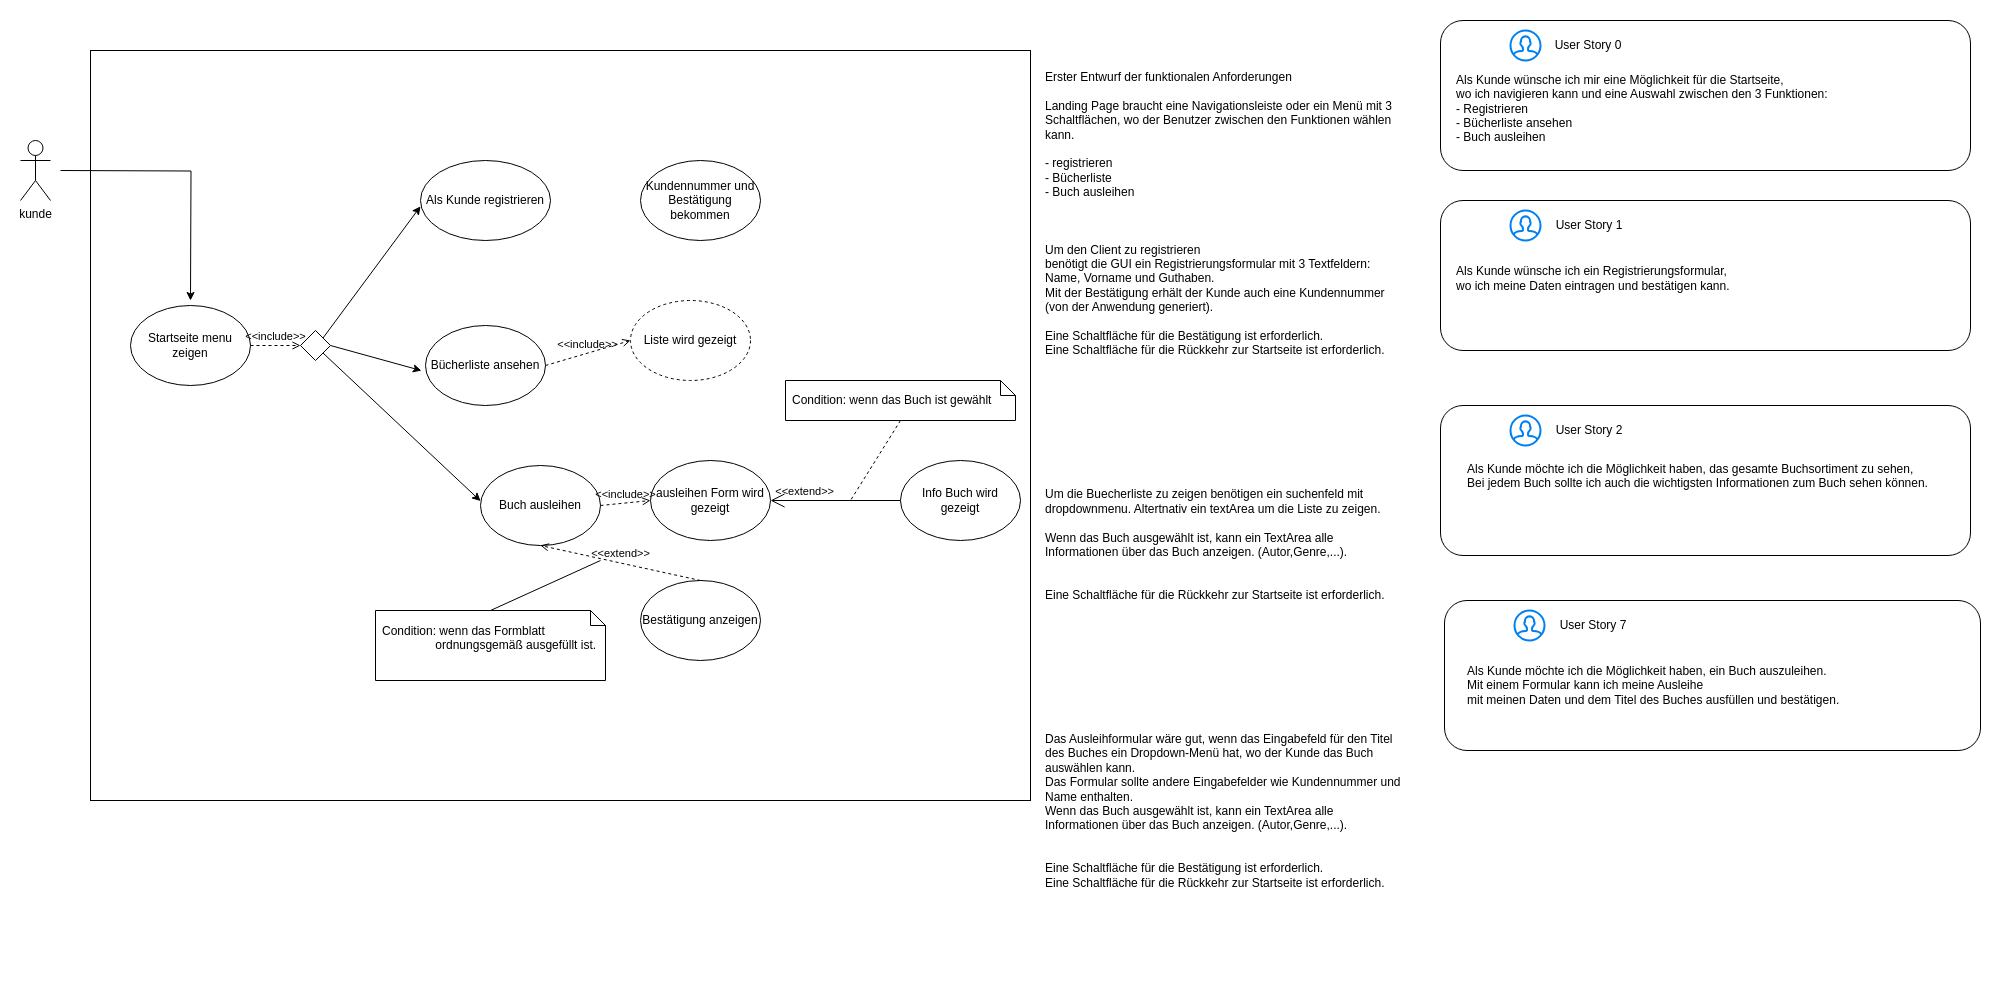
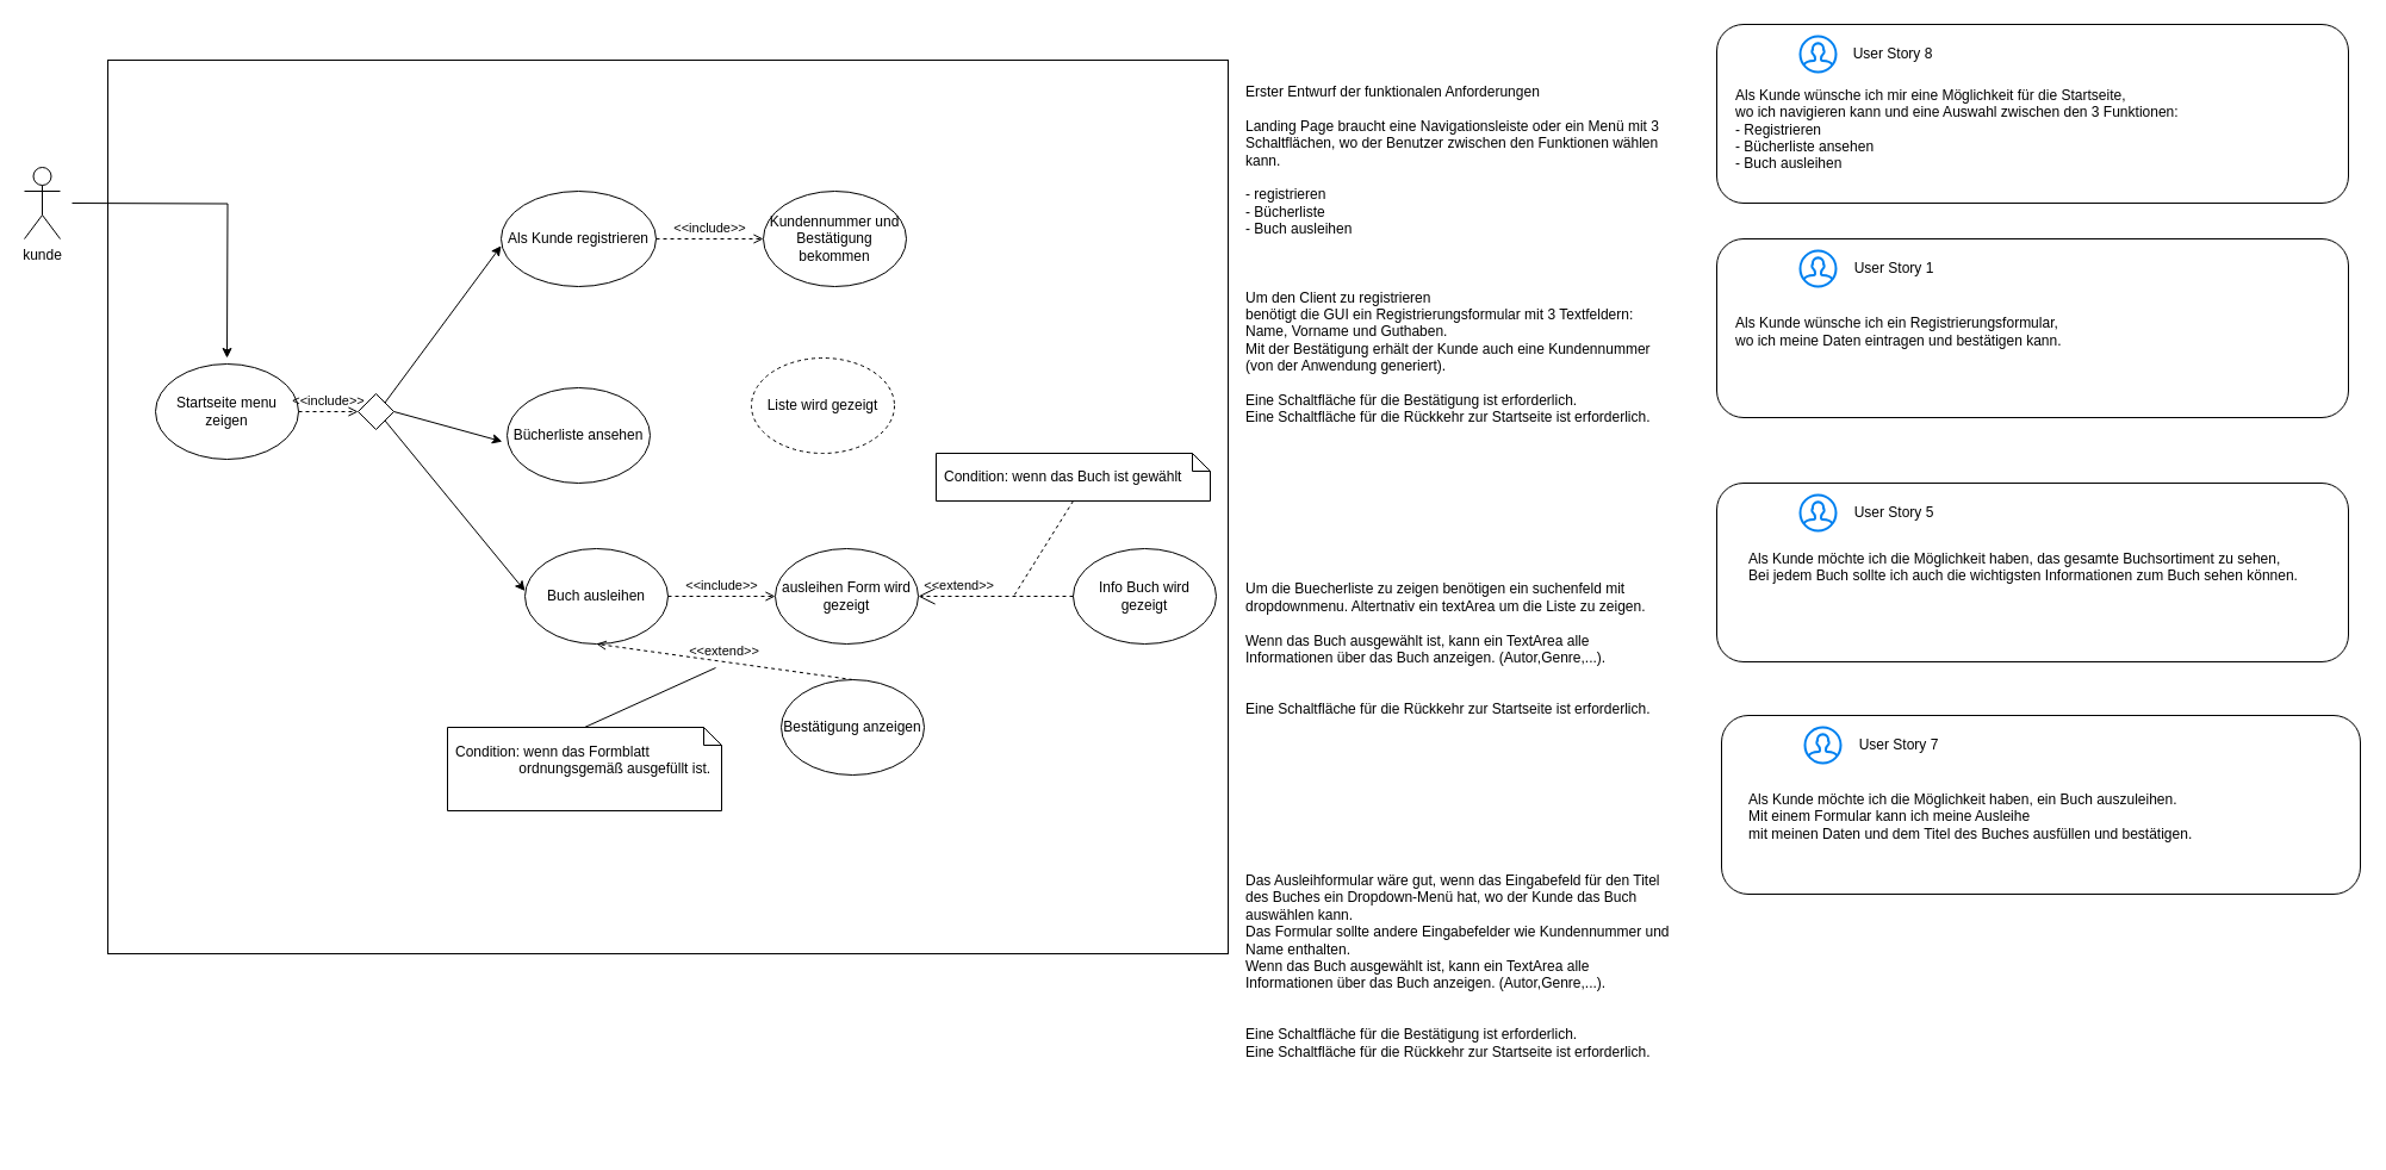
  <mxCell id="0" />
  <mxCell id="1" parent="0" />
  <mxCell id="2" value="" style="rounded=1;whiteSpace=wrap;html=1;" vertex="1" parent="1"><mxGeometry x="1440" y="20" width="530" height="150" as="geometry" /></mxCell>
  <mxCell id="3" value="" style="rounded=0;whiteSpace=wrap;html=1;" vertex="1" parent="1"><mxGeometry x="90" y="50" width="940" height="750" as="geometry" /></mxCell>
  <mxCell id="4" style="edgeStyle=orthogonalEdgeStyle;rounded=0;orthogonalLoop=1;jettySize=auto;html=1;" edge="1" parent="1"><mxGeometry relative="1" as="geometry"><mxPoint x="190" y="300" as="targetPoint" /><mxPoint x="60" y="170" as="sourcePoint" /></mxGeometry></mxCell>
  <mxCell id="5" value="&lt;div&gt;kunde&lt;/div&gt;&lt;div&gt;&lt;br&gt;&lt;/div&gt;" style="shape=umlActor;verticalLabelPosition=bottom;verticalAlign=top;html=1;" vertex="1" parent="1"><mxGeometry x="20" y="140" width="30" height="60" as="geometry" /></mxCell>
  <mxCell id="6" value="Als Kunde registrieren" style="ellipse;whiteSpace=wrap;html=1;" vertex="1" parent="1"><mxGeometry x="420" y="160" width="130" height="80" as="geometry" /></mxCell>
  <mxCell id="7" value="Kundennummer und Bestätigung bekommen" style="ellipse;whiteSpace=wrap;html=1;" vertex="1" parent="1"><mxGeometry x="640" y="160" width="120" height="80" as="geometry" /></mxCell>
+ <mxCell id="8" value="&amp;lt;&amp;lt;include&amp;gt;&amp;gt;" style="html=1;verticalAlign=bottom;labelBackgroundColor=none;endArrow=open;endFill=0;dashed=1;rounded=0;exitX=1;exitY=0.5;exitDx=0;exitDy=0;entryX=0;entryY=0.5;entryDx=0;entryDy=0;" edge="1" parent="1" source="6" target="7"><mxGeometry width="160" relative="1" as="geometry"><mxPoint x="410" y="400" as="sourcePoint" /><mxPoint x="570" y="400" as="targetPoint" /></mxGeometry></mxCell>
  <mxCell id="9" value="Bücherliste ansehen&lt;br&gt;" style="ellipse;whiteSpace=wrap;html=1;" vertex="1" parent="1"><mxGeometry x="425" y="325" width="120" height="80" as="geometry" /></mxCell>
- <mxCell id="10" value="Buch ausleihen" style="ellipse;whiteSpace=wrap;html=1;" vertex="1" parent="1"><mxGeometry x="480" y="465" width="120" height="80" as="geometry" /></mxCell>
- <mxCell id="11" value="Bestätigung anzeigen" style="ellipse;whiteSpace=wrap;html=1;" vertex="1" parent="1"><mxGeometry x="640" y="580" width="120" height="80" as="geometry" /></mxCell>
+ <mxCell id="10" value="Buch ausleihen" style="ellipse;whiteSpace=wrap;html=1;" vertex="1" parent="1"><mxGeometry x="440" y="460" width="120" height="80" as="geometry" /></mxCell>
+ <mxCell id="11" value="Bestätigung anzeigen" style="ellipse;whiteSpace=wrap;html=1;" vertex="1" parent="1"><mxGeometry x="655" y="570" width="120" height="80" as="geometry" /></mxCell>
  <mxCell id="12" value="Liste wird gezeigt" style="ellipse;whiteSpace=wrap;html=1;dashed=1;" vertex="1" parent="1"><mxGeometry x="630" y="300" width="120" height="80" as="geometry" /></mxCell>
- <mxCell id="13" value="&amp;lt;&amp;lt;include&amp;gt;&amp;gt;" style="html=1;verticalAlign=bottom;labelBackgroundColor=none;endArrow=open;endFill=0;dashed=1;rounded=0;entryX=0;entryY=0.5;entryDx=0;entryDy=0;exitX=1;exitY=0.5;exitDx=0;exitDy=0;" edge="1" parent="1" source="9" target="12"><mxGeometry width="160" relative="1" as="geometry"><mxPoint x="410" y="400" as="sourcePoint" /><mxPoint x="570" y="400" as="targetPoint" /></mxGeometry></mxCell>
  <mxCell id="14" value="&lt;div&gt;Erster Entwurf der funktionalen Anforderungen&lt;/div&gt;&lt;div&gt;&lt;br&gt;&lt;/div&gt;&lt;div&gt;Landing Page braucht eine Navigationsleiste oder ein Menü mit 3 Schaltflächen, wo der Benutzer zwischen den Funktionen wählen kann.&lt;br&gt;&lt;br&gt;&lt;/div&gt;&lt;div&gt;- registrieren &lt;br&gt;&lt;/div&gt;&lt;div&gt;- Bücherliste &lt;br&gt;&lt;/div&gt;&lt;div&gt;- Buch ausleihen &lt;br&gt;&lt;/div&gt;&lt;div&gt;&lt;br&gt;&lt;/div&gt;&lt;br&gt;&lt;div&gt;&lt;br&gt;&lt;/div&gt;&lt;div&gt;Um den Client zu registrieren&lt;/div&gt;benötigt die GUI ein Registrierungsformular mit 3 Textfeldern: Name, Vorname und Guthaben.&lt;br&gt;&lt;div&gt;Mit der Bestätigung erhält der Kunde auch eine Kundennummer (von der Anwendung generiert).&lt;/div&gt;&lt;div&gt;&lt;br&gt;&lt;/div&gt;&lt;div&gt;Eine Schaltfläche für die Bestätigung ist erforderlich.&lt;/div&gt;&lt;div&gt;Eine Schaltfläche für die Rückkehr zur Startseite ist erforderlich.&lt;/div&gt;&lt;br&gt;&lt;br&gt;&lt;div&gt;&lt;br&gt;&lt;/div&gt;&lt;div&gt;&lt;br&gt;&lt;/div&gt;&lt;div&gt;&lt;br&gt;&lt;/div&gt;&lt;div&gt;&lt;br&gt;&lt;/div&gt;&lt;div&gt;&lt;br&gt;&lt;/div&gt;&lt;div&gt;&lt;br&gt;&lt;/div&gt;&lt;div&gt;&lt;br&gt;&lt;/div&gt;&lt;div&gt;Um die Buecherliste zu zeigen benötigen ein suchenfeld mit dropdownmenu. Altertnativ ein textArea um die Liste zu zeigen. &lt;br&gt;&lt;/div&gt;&lt;div&gt;&lt;br&gt;&lt;/div&gt;&lt;div&gt;Wenn das Buch ausgewählt ist, kann ein TextArea alle Informationen über das Buch anzeigen. (Autor,Genre,...).&lt;/div&gt;&lt;div&gt;&lt;br&gt;&lt;/div&gt;&lt;div&gt;&lt;br&gt;&lt;/div&gt;&lt;div&gt;Eine Schaltfläche für die Rückkehr zur Startseite ist erforderlich.&lt;/div&gt;&lt;div&gt;&lt;br&gt;&lt;/div&gt;&lt;div&gt;&lt;br&gt;&lt;/div&gt;&lt;div&gt;&lt;br&gt;&lt;/div&gt;&lt;div&gt;&lt;br&gt;&lt;/div&gt;&lt;div&gt;&lt;br&gt;&lt;/div&gt;&lt;div&gt;&lt;br&gt;&lt;/div&gt;&lt;div&gt;&lt;br&gt;&lt;/div&gt;&lt;div&gt;&lt;br&gt;&lt;/div&gt;&lt;div&gt;&lt;br&gt;&lt;/div&gt;Das Ausleihformular wäre gut, wenn das Eingabefeld für den Titel des Buches ein Dropdown-Menü hat, wo der Kunde das Buch auswählen kann.&lt;br&gt;Das Formular sollte andere Eingabefelder wie Kundennummer und Name enthalten.&lt;br&gt;&lt;div&gt;Wenn das Buch ausgewählt ist, kann ein TextArea alle Informationen über das Buch anzeigen. (Autor,Genre,...).&lt;/div&gt;&lt;br&gt;&lt;div&gt;&lt;br&gt;&lt;/div&gt;&lt;div&gt;Eine Schaltfläche für die Bestätigung ist erforderlich.&lt;/div&gt;&lt;div&gt;Eine Schaltfläche für die Rückkehr zur Startseite ist erforderlich.&lt;br&gt;&lt;br&gt;&lt;br&gt;&lt;br&gt;&lt;br&gt;&lt;br&gt;&lt;/div&gt;" style="text;html=1;strokeColor=none;fillColor=none;spacing=5;spacingTop=-20;whiteSpace=wrap;overflow=hidden;rounded=0;" vertex="1" parent="1"><mxGeometry x="1040" y="80" width="370" height="880" as="geometry" /></mxCell>
  <mxCell id="15" value="ausleihen Form wird gezeigt" style="ellipse;whiteSpace=wrap;html=1;" vertex="1" parent="1"><mxGeometry x="650" y="460" width="120" height="80" as="geometry" /></mxCell>
  <mxCell id="16" value="&amp;lt;&amp;lt;include&amp;gt;&amp;gt;" style="html=1;verticalAlign=bottom;labelBackgroundColor=none;endArrow=open;endFill=0;dashed=1;rounded=0;exitX=1;exitY=0.5;exitDx=0;exitDy=0;entryX=0;entryY=0.5;entryDx=0;entryDy=0;" edge="1" parent="1" source="10" target="15"><mxGeometry width="160" relative="1" as="geometry"><mxPoint x="600" y="320" as="sourcePoint" /><mxPoint x="760" y="320" as="targetPoint" /></mxGeometry></mxCell>
  <mxCell id="17" value="&amp;lt;&amp;lt;extend&amp;gt;&amp;gt;" style="html=1;verticalAlign=bottom;labelBackgroundColor=none;endArrow=open;endFill=0;dashed=1;rounded=0;exitX=0.5;exitY=0;exitDx=0;exitDy=0;entryX=0.5;entryY=1;entryDx=0;entryDy=0;" edge="1" parent="1" source="11" target="10"><mxGeometry width="160" relative="1" as="geometry"><mxPoint x="600" y="320" as="sourcePoint" /><mxPoint x="760" y="320" as="targetPoint" /></mxGeometry></mxCell>
  <mxCell id="18" value="Condition: wenn das Formblatt                 ordnungsgemäß ausgefüllt ist.&#10;" style="shape=note;size=15;spacingLeft=5;align=left;whiteSpace=wrap;" vertex="1" parent="1"><mxGeometry x="375" y="610" width="230" height="70" as="geometry" /></mxCell>
  <mxCell id="19" value="" style="endArrow=none;html=1;rounded=0;exitX=0.5;exitY=0;exitDx=0;exitDy=0;exitPerimeter=0;" edge="1" parent="1" source="18"><mxGeometry width="50" height="50" relative="1" as="geometry"><mxPoint x="650" y="350" as="sourcePoint" /><mxPoint x="600" y="560" as="targetPoint" /></mxGeometry></mxCell>
  <mxCell id="20" value="Info Buch wird gezeigt" style="ellipse;whiteSpace=wrap;html=1;" vertex="1" parent="1"><mxGeometry x="900" y="460" width="120" height="80" as="geometry" /></mxCell>
  <mxCell id="21" value="Condition: wenn das Buch ist gewählt" style="shape=note;size=15;spacingLeft=5;align=left;whiteSpace=wrap;" vertex="1" parent="1"><mxGeometry x="785" y="380" width="230" height="40" as="geometry" /></mxCell>
- <mxCell id="22" value="&amp;lt;&amp;lt;extend&amp;gt;&amp;gt;" style="align=right;html=1;verticalAlign=bottom;rounded=0;labelBackgroundColor=none;endArrow=open;endSize=12;dashed=0;exitX=0;exitY=0.5;exitDx=0;exitDy=0;entryX=1;entryY=0.5;entryDx=0;entryDy=0;" edge="1" parent="1" source="20" target="15"><mxGeometry relative="1" as="geometry"><mxPoint x="750" y="460" as="targetPoint" /><mxPoint x="910" y="460" as="sourcePoint" /></mxGeometry></mxCell>
+ <mxCell id="22" value="&amp;lt;&amp;lt;extend&amp;gt;&amp;gt;" style="align=right;html=1;verticalAlign=bottom;rounded=0;labelBackgroundColor=none;endArrow=open;endSize=12;dashed=1;exitX=0;exitY=0.5;exitDx=0;exitDy=0;entryX=1;entryY=0.5;entryDx=0;entryDy=0;" edge="1" parent="1" source="20" target="15"><mxGeometry relative="1" as="geometry"><mxPoint x="750" y="460" as="targetPoint" /><mxPoint x="910" y="460" as="sourcePoint" /></mxGeometry></mxCell>
  <mxCell id="23" value="" style="edgeStyle=none;html=1;endArrow=none;rounded=0;labelBackgroundColor=none;dashed=1;exitX=0.5;exitY=1;" edge="1" source="21" parent="1"><mxGeometry relative="1" as="geometry"><mxPoint x="850" y="500" as="targetPoint" /></mxGeometry></mxCell>
  <mxCell id="24" value="Startseite menu zeigen" style="ellipse;whiteSpace=wrap;html=1;" vertex="1" parent="1"><mxGeometry x="130" y="305" width="120" height="80" as="geometry" /></mxCell>
  <mxCell id="25" value="" style="rhombus;" vertex="1" parent="1"><mxGeometry x="300" y="330" width="30" height="30" as="geometry" /></mxCell>
  <mxCell id="26" value="&amp;lt;&amp;lt;include&amp;gt;&amp;gt;" style="html=1;verticalAlign=bottom;labelBackgroundColor=none;endArrow=open;endFill=0;dashed=1;rounded=0;exitX=1;exitY=0.5;exitDx=0;exitDy=0;entryX=0;entryY=0.5;entryDx=0;entryDy=0;" edge="1" parent="1" source="24" target="25"><mxGeometry width="160" relative="1" as="geometry"><mxPoint x="300" y="360" as="sourcePoint" /><mxPoint x="460" y="360" as="targetPoint" /></mxGeometry></mxCell>
  <mxCell id="27" value="" style="endArrow=classic;html=1;rounded=0;exitX=1;exitY=0.5;exitDx=0;exitDy=0;entryX=-0.034;entryY=0.564;entryDx=0;entryDy=0;entryPerimeter=0;" edge="1" parent="1" source="25" target="9"><mxGeometry width="50" height="50" relative="1" as="geometry"><mxPoint x="360" y="380" as="sourcePoint" /><mxPoint x="410" y="330" as="targetPoint" /></mxGeometry></mxCell>
  <mxCell id="28" value="" style="endArrow=classic;html=1;rounded=0;exitX=1;exitY=0;exitDx=0;exitDy=0;entryX=0;entryY=0.573;entryDx=0;entryDy=0;entryPerimeter=0;" edge="1" parent="1" source="25" target="6"><mxGeometry width="50" height="50" relative="1" as="geometry"><mxPoint x="360" y="380" as="sourcePoint" /><mxPoint x="410" y="330" as="targetPoint" /></mxGeometry></mxCell>
  <mxCell id="29" value="" style="endArrow=classic;html=1;rounded=0;exitX=1;exitY=1;exitDx=0;exitDy=0;entryX=0;entryY=0.444;entryDx=0;entryDy=0;entryPerimeter=0;" edge="1" parent="1" source="25" target="10"><mxGeometry width="50" height="50" relative="1" as="geometry"><mxPoint x="360" y="380" as="sourcePoint" /><mxPoint x="410" y="330" as="targetPoint" /></mxGeometry></mxCell>
  <mxCell id="30" value="" style="html=1;verticalLabelPosition=bottom;align=center;labelBackgroundColor=#ffffff;verticalAlign=top;strokeWidth=2;strokeColor=#0080F0;shadow=0;dashed=0;shape=mxgraph.ios7.icons.user;" vertex="1" parent="1"><mxGeometry x="1510" y="30" width="30" height="30" as="geometry" /></mxCell>
- <mxCell id="31" value="&lt;div&gt;User Story 0&lt;/div&gt;" style="text;html=1;strokeColor=none;fillColor=none;align=center;verticalAlign=middle;whiteSpace=wrap;rounded=0;" vertex="1" parent="1"><mxGeometry x="1528" y="30" width="120" height="30" as="geometry" /></mxCell>
+ <mxCell id="31" value="&lt;div&gt;User Story 8&lt;/div&gt;" style="text;html=1;strokeColor=none;fillColor=none;align=center;verticalAlign=middle;whiteSpace=wrap;rounded=0;" vertex="1" parent="1"><mxGeometry x="1528" y="30" width="120" height="30" as="geometry" /></mxCell>
  <mxCell id="32" value="&lt;div align=&quot;left&quot;&gt;&lt;br&gt;&lt;/div&gt;&lt;div&gt;&lt;br&gt;&lt;/div&gt;Als Kunde wünsche ich mir eine Möglichkeit für die Startseite,&lt;br&gt;wo ich navigieren kann und eine Auswahl zwischen den 3 Funktionen:&lt;br&gt;- Registrieren&lt;br&gt;- Bücherliste ansehen&lt;br&gt;- Buch ausleihen" style="text;html=1;align=left;verticalAlign=middle;resizable=0;points=[];autosize=1;strokeColor=none;fillColor=none;" vertex="1" parent="1"><mxGeometry x="1454" y="39" width="390" height="110" as="geometry" /></mxCell>
  <mxCell id="33" value="" style="rounded=1;whiteSpace=wrap;html=1;" vertex="1" parent="1"><mxGeometry x="1444" y="600" width="536" height="150" as="geometry" /></mxCell>
  <mxCell id="34" value="" style="html=1;verticalLabelPosition=bottom;align=center;labelBackgroundColor=#ffffff;verticalAlign=top;strokeWidth=2;strokeColor=#0080F0;shadow=0;dashed=0;shape=mxgraph.ios7.icons.user;" vertex="1" parent="1"><mxGeometry x="1514" y="610" width="30" height="30" as="geometry" /></mxCell>
  <mxCell id="35" value="&lt;div&gt;User Story 7&lt;br&gt;&lt;/div&gt;" style="text;html=1;strokeColor=none;fillColor=none;align=center;verticalAlign=middle;whiteSpace=wrap;rounded=0;" vertex="1" parent="1"><mxGeometry x="1533" y="610" width="120" height="30" as="geometry" /></mxCell>
  <mxCell id="36" value="" style="rounded=1;whiteSpace=wrap;html=1;" vertex="1" parent="1"><mxGeometry x="1440" y="200" width="530" height="150" as="geometry" /></mxCell>
  <mxCell id="37" value="" style="html=1;verticalLabelPosition=bottom;align=center;labelBackgroundColor=#ffffff;verticalAlign=top;strokeWidth=2;strokeColor=#0080F0;shadow=0;dashed=0;shape=mxgraph.ios7.icons.user;" vertex="1" parent="1"><mxGeometry x="1510" y="210" width="30" height="30" as="geometry" /></mxCell>
  <mxCell id="38" value="&lt;div&gt;User Story 1&lt;/div&gt;" style="text;html=1;strokeColor=none;fillColor=none;align=center;verticalAlign=middle;whiteSpace=wrap;rounded=0;" vertex="1" parent="1"><mxGeometry x="1529" y="210" width="120" height="30" as="geometry" /></mxCell>
  <mxCell id="39" value="Als Kunde wünsche ich ein Registrierungsformular,&lt;br&gt;wo ich meine Daten eintragen und bestätigen kann." style="text;html=1;align=left;verticalAlign=middle;resizable=0;points=[];autosize=1;strokeColor=none;fillColor=none;" vertex="1" parent="1"><mxGeometry x="1454" y="258" width="290" height="40" as="geometry" /></mxCell>
  <mxCell id="40" value="" style="rounded=1;whiteSpace=wrap;html=1;" vertex="1" parent="1"><mxGeometry x="1440" y="405" width="530" height="150" as="geometry" /></mxCell>
  <mxCell id="41" value="" style="html=1;verticalLabelPosition=bottom;align=center;labelBackgroundColor=#ffffff;verticalAlign=top;strokeWidth=2;strokeColor=#0080F0;shadow=0;dashed=0;shape=mxgraph.ios7.icons.user;" vertex="1" parent="1"><mxGeometry x="1510" y="415" width="30" height="30" as="geometry" /></mxCell>
- <mxCell id="42" value="&lt;div&gt;User Story 2&lt;br&gt;&lt;/div&gt;" style="text;html=1;strokeColor=none;fillColor=none;align=center;verticalAlign=middle;whiteSpace=wrap;rounded=0;" vertex="1" parent="1"><mxGeometry x="1529" y="415" width="120" height="30" as="geometry" /></mxCell>
+ <mxCell id="42" value="&lt;div&gt;User Story 5&lt;br&gt;&lt;/div&gt;" style="text;html=1;strokeColor=none;fillColor=none;align=center;verticalAlign=middle;whiteSpace=wrap;rounded=0;" vertex="1" parent="1"><mxGeometry x="1529" y="415" width="120" height="30" as="geometry" /></mxCell>
  <mxCell id="43" value="Als Kunde möchte ich die Möglichkeit haben, das gesamte Buchsortiment zu sehen,&lt;br&gt;Bei jedem Buch sollte ich auch die wichtigsten Informationen zum Buch sehen können.&lt;br&gt;&lt;br&gt;&lt;br&gt;" style="text;html=1;align=left;verticalAlign=middle;resizable=0;points=[];autosize=1;strokeColor=none;fillColor=none;" vertex="1" parent="1"><mxGeometry x="1465" y="455" width="480" height="70" as="geometry" /></mxCell>
  <mxCell id="44" value="&lt;div&gt;Als Kunde möchte ich die Möglichkeit haben, ein Buch auszuleihen.&lt;/div&gt;&lt;div&gt;Mit einem Formular kann ich meine Ausleihe&lt;/div&gt;mit meinen Daten und dem Titel des Buches ausfüllen und bestätigen." style="text;html=1;align=left;verticalAlign=middle;resizable=0;points=[];autosize=1;strokeColor=none;fillColor=none;" vertex="1" parent="1"><mxGeometry x="1465" y="655" width="390" height="60" as="geometry" /></mxCell>
